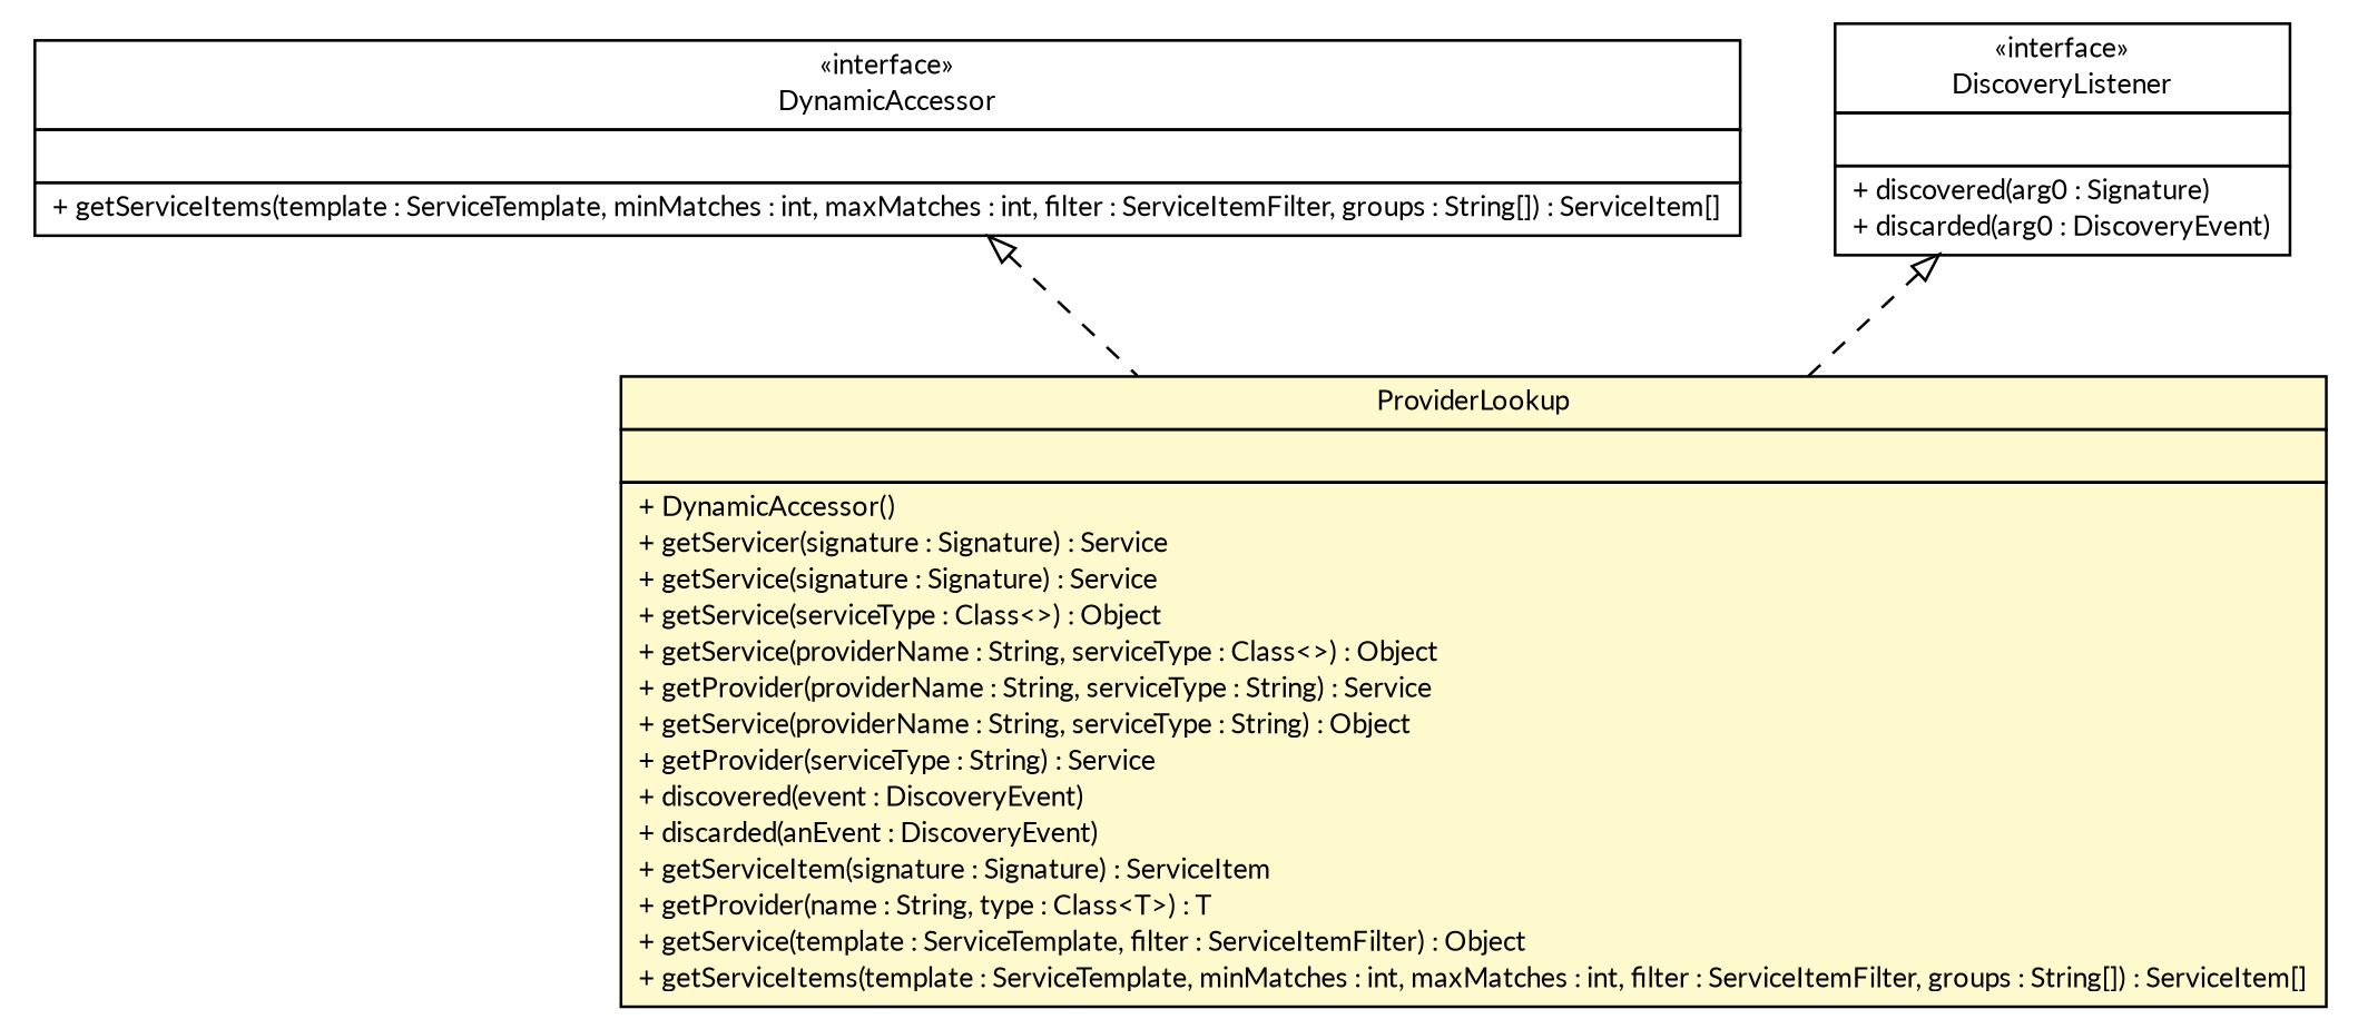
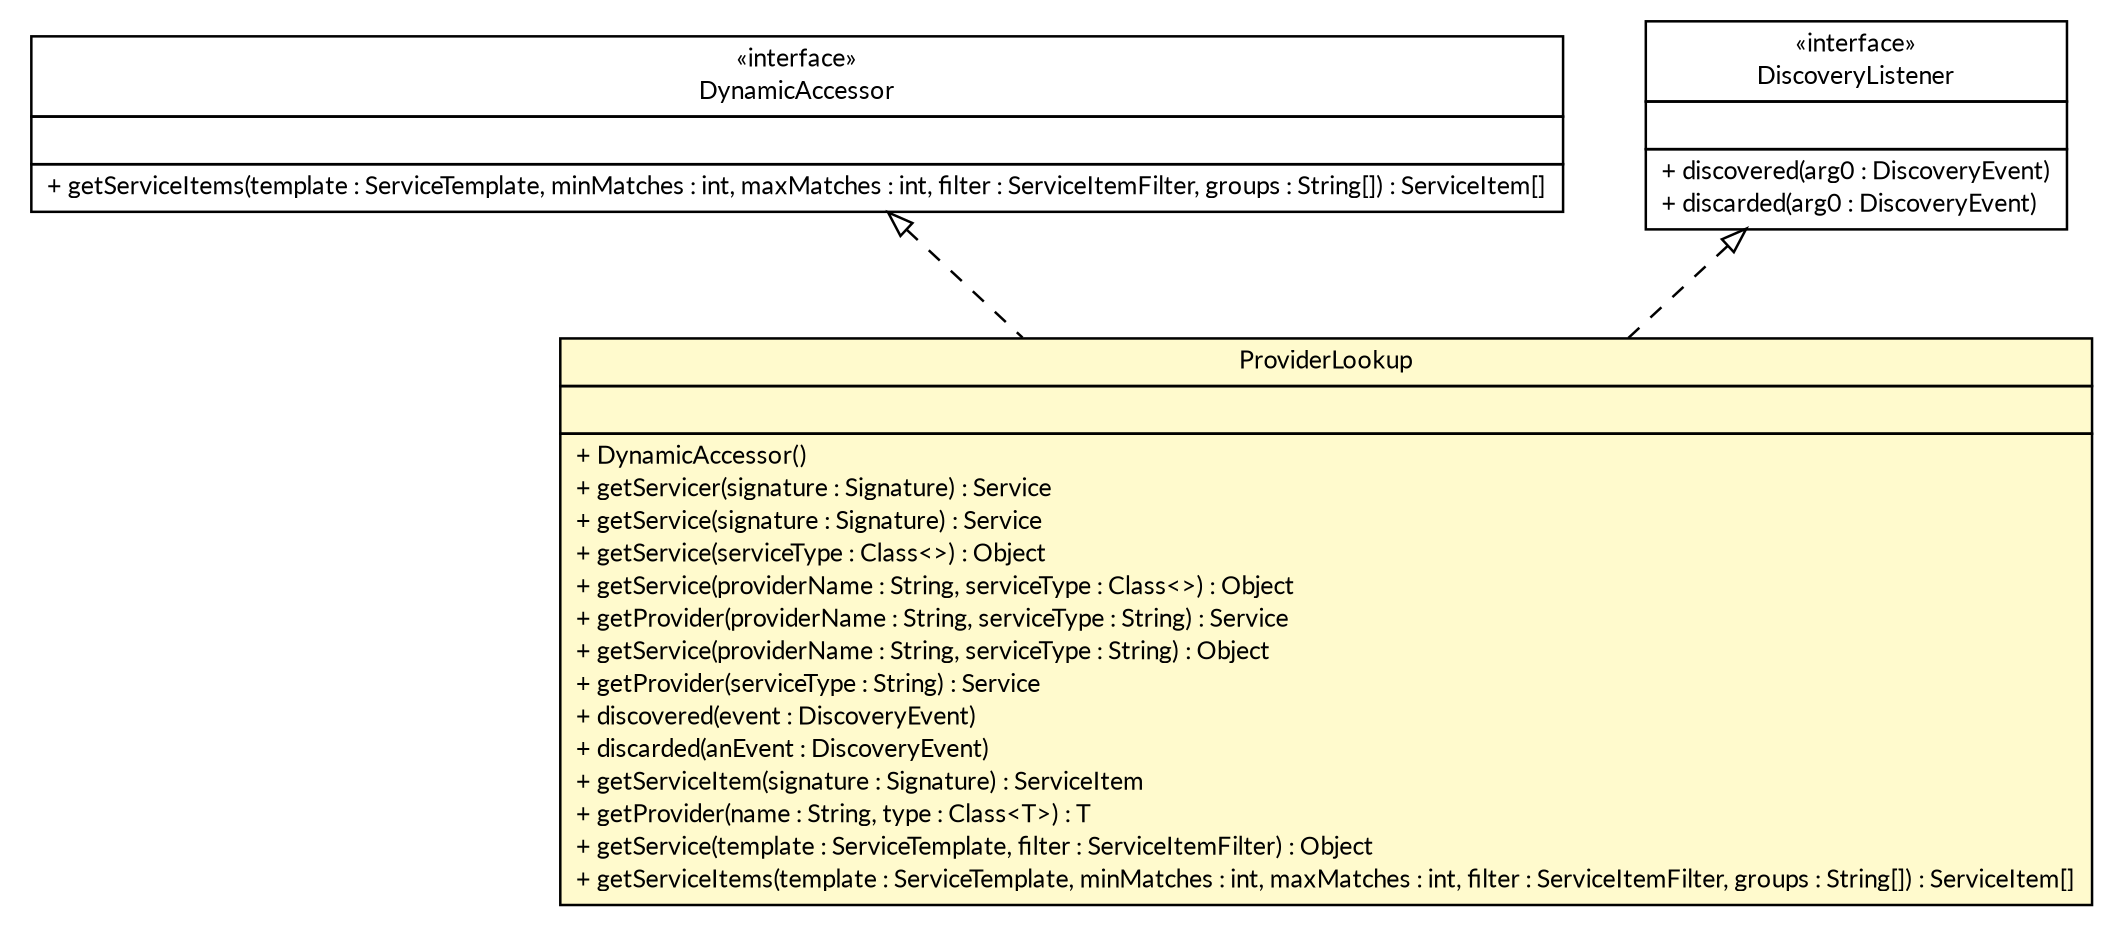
  digraph {
    fontname=Lato
    nodesep=0.25
    ranksep=0.5
    node [fontcolor=black fontname=Lato fontsize=10.0 shape=plaintext]
    edge [arrowtail=empty dir=back fontname=Lato fontsize=10 headport=p labelfontname=Helvetica labelfontsize=10 style=dashed tailport=p]
    n1 [label=<<table title="sorcer.util.ProviderLookup" border="0" cellborder="1" cellspacing="0" cellpadding="2" port="p" bgcolor="lemonChiffon" href="./ProviderLookup.html"> 		<tr><td><table border="0" cellspacing="0" cellpadding="1"> <tr><td align="center" balign="center"> ProviderLookup </td></tr> 		</table></td></tr> 		<tr><td><table border="0" cellspacing="0" cellpadding="1"> <tr><td align="left" balign="left">  </td></tr> 		</table></td></tr> 		<tr><td><table border="0" cellspacing="0" cellpadding="1"> <tr><td align="left" balign="left"> + DynamicAccessor() </td></tr> <tr><td align="left" balign="left"> + getServicer(signature : Signature) : Service </td></tr> <tr><td align="left" balign="left"> + getService(signature : Signature) : Service </td></tr> <tr><td align="left" balign="left"> + getService(serviceType : Class&lt;&gt;) : Object </td></tr> <tr><td align="left" balign="left"> + getService(providerName : String, serviceType : Class&lt;&gt;) : Object </td></tr> <tr><td align="left" balign="left"> + getProvider(providerName : String, serviceType : String) : Service </td></tr> <tr><td align="left" balign="left"> + getService(providerName : String, serviceType : String) : Object </td></tr> <tr><td align="left" balign="left"> + getProvider(serviceType : String) : Service </td></tr> <tr><td align="left" balign="left"> + discovered(event : DiscoveryEvent) </td></tr> <tr><td align="left" balign="left"> + discarded(anEvent : DiscoveryEvent) </td></tr> <tr><td align="left" balign="left"> + getServiceItem(signature : Signature) : ServiceItem </td></tr> <tr><td align="left" balign="left"> + getProvider(name : String, type : Class&lt;T&gt;) : T </td></tr> <tr><td align="left" balign="left"> + getService(template : ServiceTemplate, filter : ServiceItemFilter) : Object </td></tr> <tr><td align="left" balign="left"> + getServiceItems(template : ServiceTemplate, minMatches : int, maxMatches : int, filter : ServiceItemFilter, groups : String[]) : ServiceItem[] </td></tr> 		</table></td></tr> 		</table>>]
    n2 [label=<<table title="sorcer.service.DynamicAccessor" border="0" cellborder="1" cellspacing="0" cellpadding="2" port="p" href="../service/DynamicAccessor.html"> 		<tr><td><table border="0" cellspacing="0" cellpadding="1"> <tr><td align="center" balign="center"> &#171;interface&#187; </td></tr> <tr><td align="center" balign="center"> DynamicAccessor </td></tr> 		</table></td></tr> 		<tr><td><table border="0" cellspacing="0" cellpadding="1"> <tr><td align="left" balign="left">  </td></tr> 		</table></td></tr> 		<tr><td><table border="0" cellspacing="0" cellpadding="1"> <tr><td align="left" balign="left"> + getServiceItems(template : ServiceTemplate, minMatches : int, maxMatches : int, filter : ServiceItemFilter, groups : String[]) : ServiceItem[] </td></tr> 		</table></td></tr> 		</table>>]
-   n3 [label=<<table title="net.jini.discovery.DiscoveryListener" border="0" cellborder="1" cellspacing="0" cellpadding="2" port="p" href="https://river.apache.org/doc/api/net/jini/discovery/DiscoveryListener.html"> 		<tr><td><table border="0" cellspacing="0" cellpadding="1"> <tr><td align="center" balign="center"> &#171;interface&#187; </td></tr> <tr><td align="center" balign="center"> DiscoveryListener </td></tr> 		</table></td></tr> 		<tr><td><table border="0" cellspacing="0" cellpadding="1"> <tr><td align="left" balign="left">  </td></tr> 		</table></td></tr> 		<tr><td><table border="0" cellspacing="0" cellpadding="1"> <tr><td align="left" balign="left"> + discovered(arg0 : Signature) </td></tr> <tr><td align="left" balign="left"> + discarded(arg0 : DiscoveryEvent) </td></tr> 		</table></td></tr> 		</table>>]
+   n3 [label=<<table title="net.jini.discovery.DiscoveryListener" border="0" cellborder="1" cellspacing="0" cellpadding="2" port="p" href="https://river.apache.org/doc/api/net/jini/discovery/DiscoveryListener.html"> 		<tr><td><table border="0" cellspacing="0" cellpadding="1"> <tr><td align="center" balign="center"> &#171;interface&#187; </td></tr> <tr><td align="center" balign="center"> DiscoveryListener </td></tr> 		</table></td></tr> 		<tr><td><table border="0" cellspacing="0" cellpadding="1"> <tr><td align="left" balign="left">  </td></tr> 		</table></td></tr> 		<tr><td><table border="0" cellspacing="0" cellpadding="1"> <tr><td align="left" balign="left"> + discovered(arg0 : DiscoveryEvent) </td></tr> <tr><td align="left" balign="left"> + discarded(arg0 : DiscoveryEvent) </td></tr> 		</table></td></tr> 		</table>>]
    n2 -> n1
    n3 -> n1
  }
